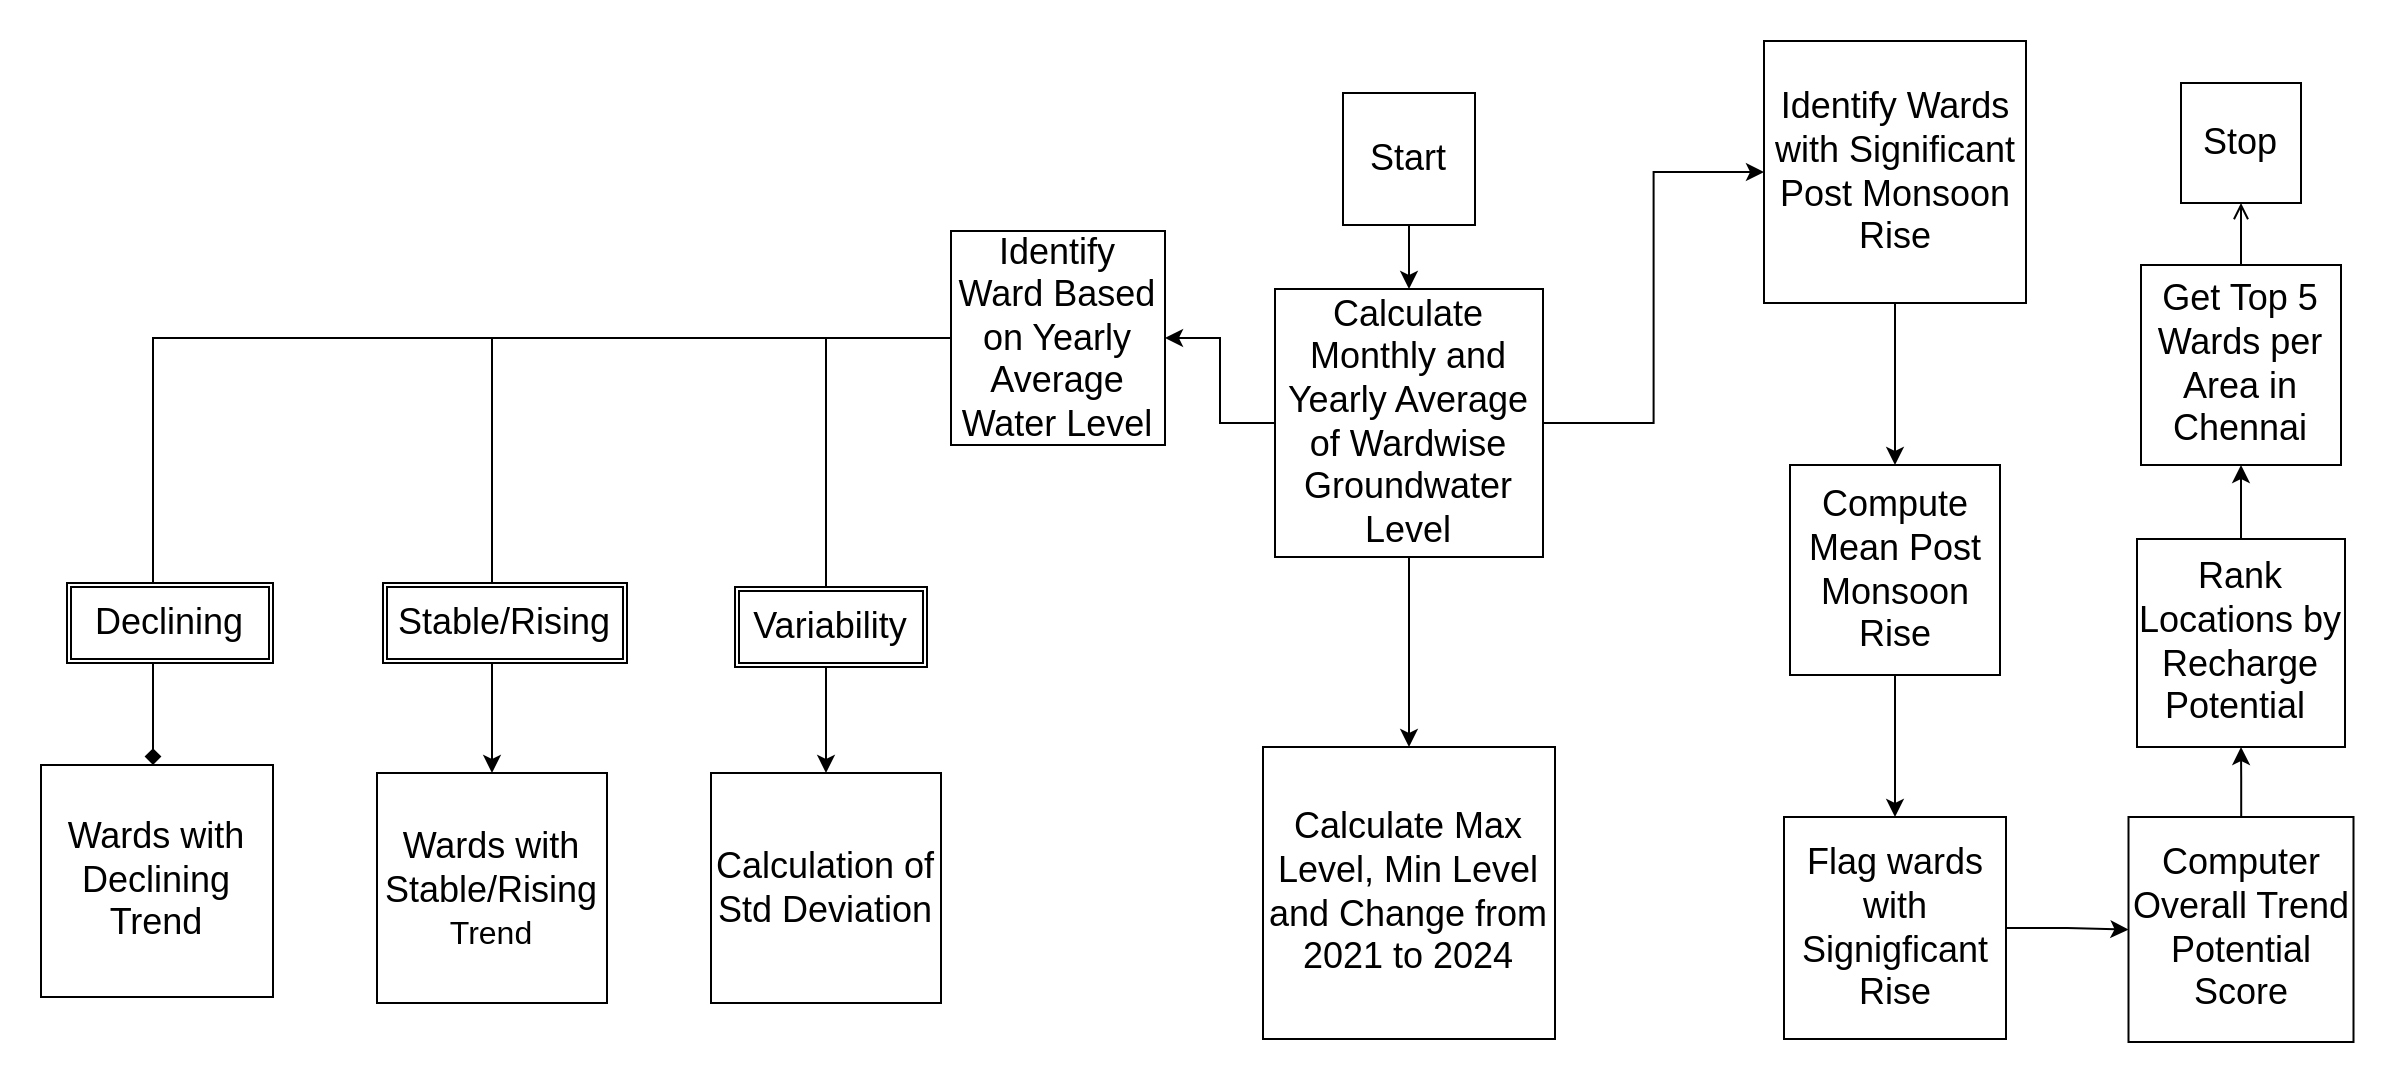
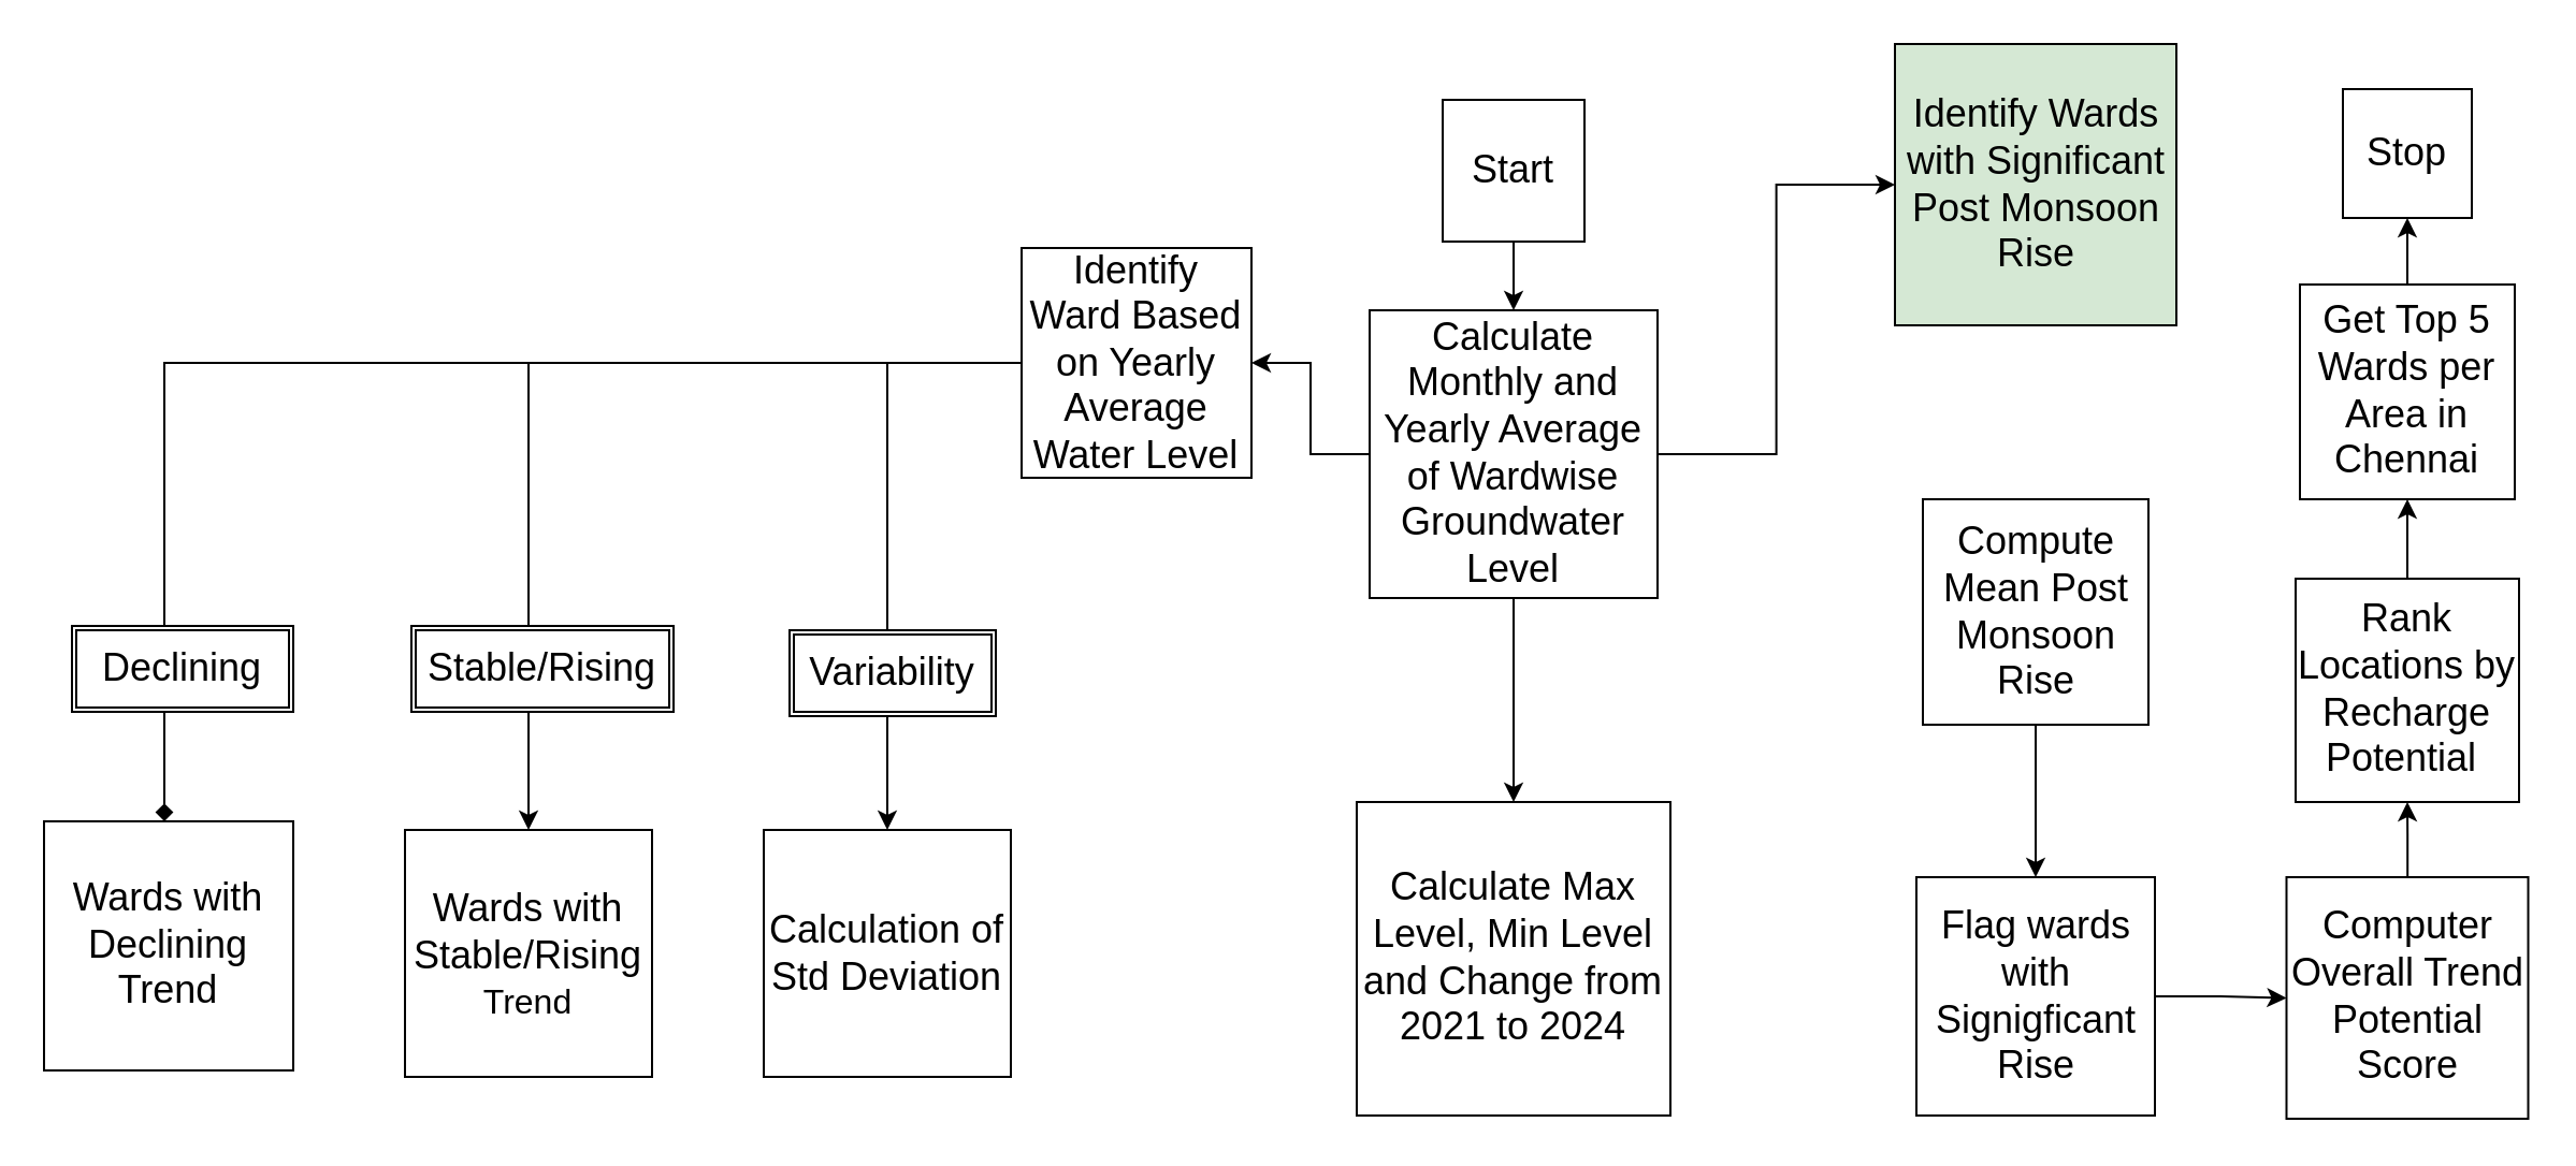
  <mxCell id="0" />
  <mxCell id="1" parent="0" />
  <mxCell id="2" value="" style="edgeStyle=orthogonalEdgeStyle;rounded=0;orthogonalLoop=1;jettySize=auto;html=1;" parent="1" source="3" target="7" edge="1"><mxGeometry relative="1" as="geometry" /></mxCell>
  <mxCell id="3" value="&lt;font style=&quot;font-size: 18px;&quot;&gt;Start&lt;/font&gt;" style="whiteSpace=wrap;html=1;aspect=fixed;" parent="1" vertex="1"><mxGeometry x="671" y="46" width="66" height="66" as="geometry" /></mxCell>
  <mxCell id="4" value="" style="edgeStyle=orthogonalEdgeStyle;rounded=0;orthogonalLoop=1;jettySize=auto;html=1;" parent="1" source="7" target="8" edge="1"><mxGeometry relative="1" as="geometry" /></mxCell>
  <mxCell id="5" value="" style="edgeStyle=orthogonalEdgeStyle;rounded=0;orthogonalLoop=1;jettySize=auto;html=1;" parent="1" source="7" target="12" edge="1"><mxGeometry relative="1" as="geometry" /></mxCell>
  <mxCell id="6" value="" style="edgeStyle=orthogonalEdgeStyle;rounded=0;orthogonalLoop=1;jettySize=auto;html=1;" parent="1" source="7" target="14" edge="1"><mxGeometry relative="1" as="geometry" /></mxCell>
  <mxCell id="7" value="&lt;font style=&quot;font-size: 18px;&quot;&gt;Calculate Monthly and Yearly Average of Wardwise Groundwater Level&lt;/font&gt;" style="whiteSpace=wrap;html=1;aspect=fixed;" parent="1" vertex="1"><mxGeometry x="637" y="144" width="134" height="134" as="geometry" /></mxCell>
  <mxCell id="8" value="&lt;font style=&quot;font-size: 18px;&quot;&gt;Calculate Max Level, Min Level and Change from 2021 to 2024&lt;/font&gt;" style="whiteSpace=wrap;html=1;aspect=fixed;" parent="1" vertex="1"><mxGeometry x="631" y="373" width="146" height="146" as="geometry" /></mxCell>
  <mxCell id="9" value="" style="edgeStyle=orthogonalEdgeStyle;rounded=0;orthogonalLoop=1;jettySize=auto;html=1;" parent="1" source="12" target="15" edge="1"><mxGeometry relative="1" as="geometry" /></mxCell>
  <mxCell id="10" value="" style="edgeStyle=orthogonalEdgeStyle;rounded=0;orthogonalLoop=1;jettySize=auto;html=1;endArrow=diamond;" parent="1" source="12" target="17" edge="1"><mxGeometry relative="1" as="geometry"><Array as="points"><mxPoint x="76" y="169" /></Array></mxGeometry></mxCell>
  <mxCell id="11" value="" style="edgeStyle=orthogonalEdgeStyle;rounded=0;orthogonalLoop=1;jettySize=auto;html=1;" parent="1" source="12" target="18" edge="1"><mxGeometry relative="1" as="geometry" /></mxCell>
  <mxCell id="12" value="&lt;font style=&quot;font-size: 18px;&quot;&gt;Identify Ward Based on Yearly Average Water Level&lt;/font&gt;" style="whiteSpace=wrap;html=1;aspect=fixed;" parent="1" vertex="1"><mxGeometry x="475" y="115" width="107" height="107" as="geometry" /></mxCell>
- <mxCell id="13" value="" style="edgeStyle=orthogonalEdgeStyle;rounded=0;orthogonalLoop=1;jettySize=auto;html=1;" parent="1" source="14" target="20" edge="1"><mxGeometry relative="1" as="geometry" /></mxCell>
- <mxCell id="14" value="&lt;font style=&quot;font-size: 18px;&quot;&gt;Identify Wards with Significant Post Monsoon Rise&lt;/font&gt;" style="whiteSpace=wrap;html=1;aspect=fixed;" parent="1" vertex="1"><mxGeometry x="881.5" y="20" width="131" height="131" as="geometry" /></mxCell>
+ <mxCell id="14" value="&lt;font style=&quot;font-size: 18px;&quot;&gt;Identify Wards with Significant Post Monsoon Rise&lt;/font&gt;" style="whiteSpace=wrap;html=1;aspect=fixed;fillColor=#d5e8d4;" parent="1" vertex="1"><mxGeometry x="881.5" y="20" width="131" height="131" as="geometry" /></mxCell>
  <mxCell id="15" value="&lt;font style=&quot;font-size: 18px;&quot;&gt;Wards with Stable/Rising&lt;/font&gt;&lt;div&gt;&lt;font size=&quot;3&quot;&gt;Trend&lt;/font&gt;&lt;/div&gt;" style="whiteSpace=wrap;html=1;aspect=fixed;" parent="1" vertex="1"><mxGeometry x="188" y="386" width="115" height="115" as="geometry" /></mxCell>
  <mxCell id="16" value="&lt;font style=&quot;font-size: 18px;&quot;&gt;Declining&lt;/font&gt;" style="shape=ext;double=1;rounded=0;whiteSpace=wrap;html=1;" parent="1" vertex="1"><mxGeometry x="33" y="291" width="103" height="40" as="geometry" /></mxCell>
  <mxCell id="17" value="&lt;font style=&quot;font-size: 18px;&quot;&gt;Wards with Declining Trend&lt;/font&gt;" style="whiteSpace=wrap;html=1;aspect=fixed;" parent="1" vertex="1"><mxGeometry x="20" y="382" width="116" height="116" as="geometry" /></mxCell>
  <mxCell id="18" value="&lt;font style=&quot;font-size: 18px;&quot;&gt;Calculation of Std Deviation&lt;/font&gt;" style="whiteSpace=wrap;html=1;aspect=fixed;" parent="1" vertex="1"><mxGeometry x="355" y="386" width="115" height="115" as="geometry" /></mxCell>
  <mxCell id="19" value="" style="edgeStyle=orthogonalEdgeStyle;rounded=0;orthogonalLoop=1;jettySize=auto;html=1;" parent="1" source="20" target="22" edge="1"><mxGeometry relative="1" as="geometry" /></mxCell>
  <mxCell id="20" value="&lt;font style=&quot;font-size: 18px;&quot;&gt;Compute Mean Post Monsoon Rise&lt;/font&gt;" style="whiteSpace=wrap;html=1;aspect=fixed;" parent="1" vertex="1"><mxGeometry x="894.5" y="232" width="105" height="105" as="geometry" /></mxCell>
  <mxCell id="21" value="" style="edgeStyle=orthogonalEdgeStyle;rounded=0;orthogonalLoop=1;jettySize=auto;html=1;" parent="1" source="22" target="24" edge="1"><mxGeometry relative="1" as="geometry" /></mxCell>
  <mxCell id="22" value="&lt;font style=&quot;font-size: 18px;&quot;&gt;Flag wards with Signigficant Rise&lt;/font&gt;" style="whiteSpace=wrap;html=1;aspect=fixed;" parent="1" vertex="1"><mxGeometry x="891.5" y="408" width="111" height="111" as="geometry" /></mxCell>
  <mxCell id="23" value="" style="edgeStyle=orthogonalEdgeStyle;rounded=0;orthogonalLoop=1;jettySize=auto;html=1;" parent="1" source="24" target="26" edge="1"><mxGeometry relative="1" as="geometry" /></mxCell>
  <mxCell id="24" value="&lt;font style=&quot;font-size: 18px;&quot;&gt;Computer Overall Trend Potential Score&lt;/font&gt;" style="whiteSpace=wrap;html=1;aspect=fixed;" parent="1" vertex="1"><mxGeometry x="1063.75" y="408" width="112.5" height="112.5" as="geometry" /></mxCell>
  <mxCell id="25" value="" style="edgeStyle=orthogonalEdgeStyle;rounded=0;orthogonalLoop=1;jettySize=auto;html=1;" parent="1" source="26" target="28" edge="1"><mxGeometry relative="1" as="geometry" /></mxCell>
  <mxCell id="26" value="&lt;font style=&quot;font-size: 18px;&quot;&gt;Rank Locations by Recharge Potential&amp;nbsp;&lt;/font&gt;" style="whiteSpace=wrap;html=1;aspect=fixed;" parent="1" vertex="1"><mxGeometry x="1068" y="269" width="104" height="104" as="geometry" /></mxCell>
- <mxCell id="27" value="" style="edgeStyle=orthogonalEdgeStyle;rounded=0;orthogonalLoop=1;jettySize=auto;html=1;endArrow=open;" parent="1" source="28" target="29" edge="1"><mxGeometry relative="1" as="geometry" /></mxCell>
+ <mxCell id="27" value="" style="edgeStyle=orthogonalEdgeStyle;rounded=0;orthogonalLoop=1;jettySize=auto;html=1;" parent="1" source="28" target="29" edge="1"><mxGeometry relative="1" as="geometry" /></mxCell>
  <mxCell id="28" value="&lt;font style=&quot;font-size: 18px;&quot;&gt;Get Top 5 Wards per Area in Chennai&lt;/font&gt;" style="whiteSpace=wrap;html=1;aspect=fixed;" parent="1" vertex="1"><mxGeometry x="1070" y="132" width="100" height="100" as="geometry" /></mxCell>
  <mxCell id="29" value="&lt;font style=&quot;font-size: 18px;&quot;&gt;Stop&lt;/font&gt;" style="whiteSpace=wrap;html=1;aspect=fixed;" parent="1" vertex="1"><mxGeometry x="1090" y="41" width="60" height="60" as="geometry" /></mxCell>
  <mxCell id="30" value="&lt;font style=&quot;font-size: 18px;&quot;&gt;Stable/Rising&lt;/font&gt;" style="shape=ext;double=1;rounded=0;whiteSpace=wrap;html=1;" parent="1" vertex="1"><mxGeometry x="191" y="291" width="122" height="40" as="geometry" /></mxCell>
  <mxCell id="31" value="&lt;font style=&quot;font-size: 18px;&quot;&gt;Variability&lt;/font&gt;" style="shape=ext;double=1;rounded=0;whiteSpace=wrap;html=1;" parent="1" vertex="1"><mxGeometry x="367" y="293" width="96" height="40" as="geometry" /></mxCell>
